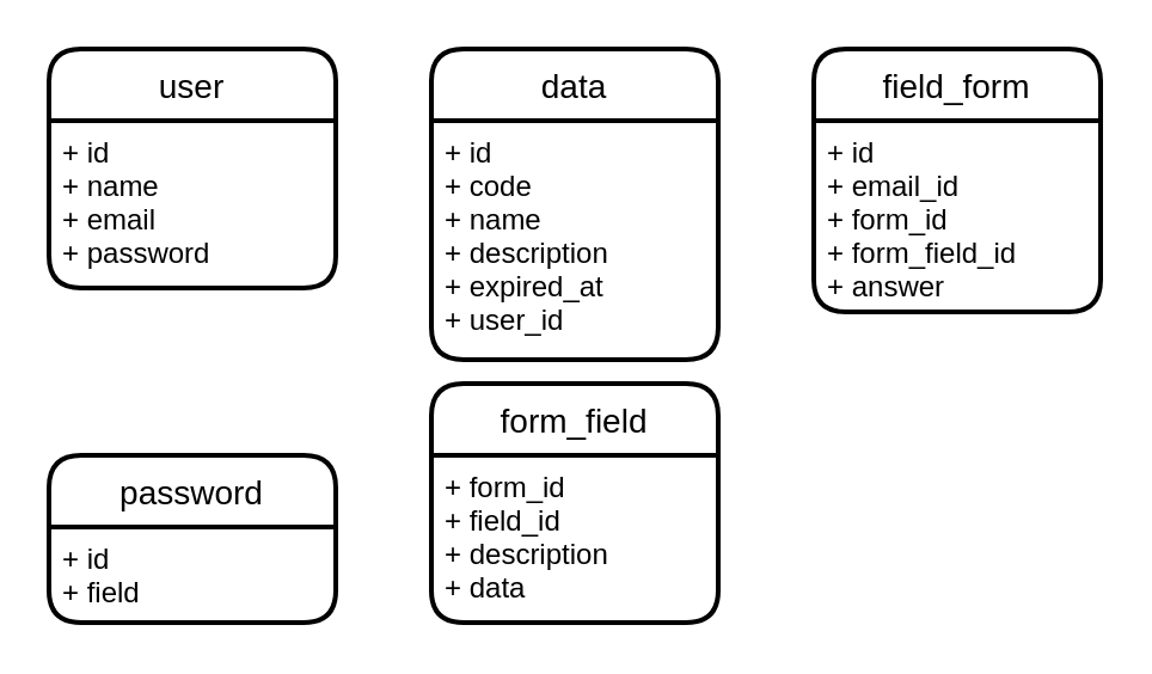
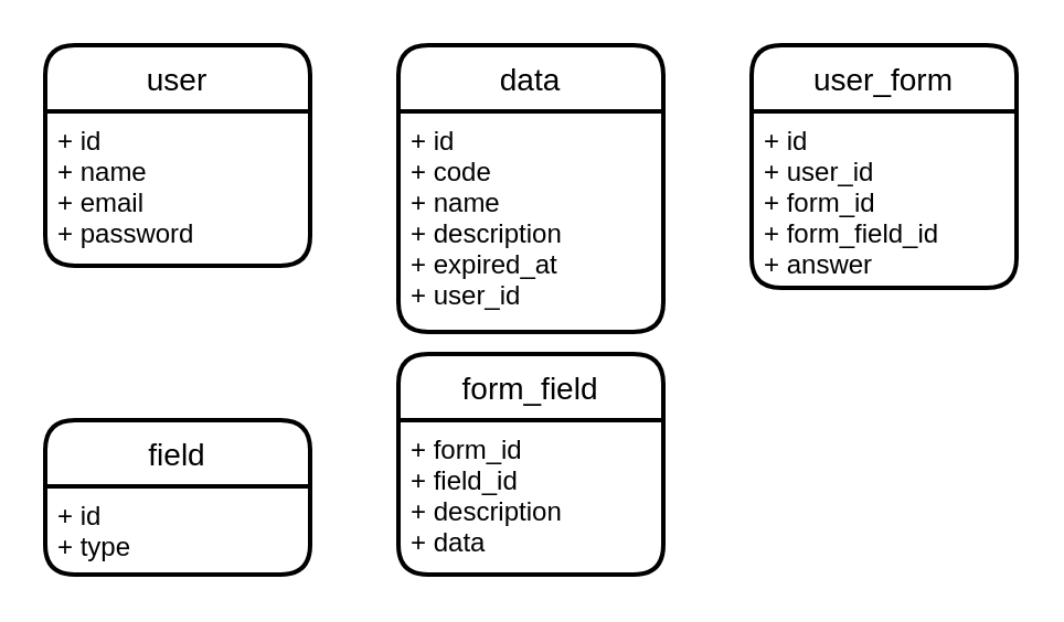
  <mxCell id="0" />
  <mxCell id="1" parent="0" />
  <mxCell id="2" value="user" style="swimlane;childLayout=stackLayout;horizontal=1;startSize=30;horizontalStack=0;rounded=1;fontSize=14;fontStyle=0;strokeWidth=2;resizeParent=0;resizeLast=1;shadow=0;dashed=0;align=center;" parent="1" vertex="1"><mxGeometry x="20" y="20" width="120" height="100" as="geometry"><mxRectangle x="280" y="160" width="60" height="30" as="alternateBounds" /></mxGeometry></mxCell>
  <mxCell id="3" value="+ id&#10;+ name&#10;+ email&#10;+ password" style="align=left;strokeColor=none;fillColor=none;spacingLeft=4;fontSize=12;verticalAlign=top;resizable=0;rotatable=0;part=1;" parent="2" vertex="1"><mxGeometry y="30" width="120" height="70" as="geometry" /></mxCell>
  <mxCell id="4" value="data" style="swimlane;childLayout=stackLayout;horizontal=1;startSize=30;horizontalStack=0;rounded=1;fontSize=14;fontStyle=0;strokeWidth=2;resizeParent=0;resizeLast=1;shadow=0;dashed=0;align=center;" parent="1" vertex="1"><mxGeometry x="180" y="20" width="120" height="130" as="geometry"><mxRectangle x="330" y="310" width="60" height="30" as="alternateBounds" /></mxGeometry></mxCell>
  <mxCell id="5" value="+ id&#10;+ code&#10;+ name&#10;+ description&#10;+ expired_at&#10;+ user_id" style="align=left;strokeColor=none;fillColor=none;spacingLeft=4;fontSize=12;verticalAlign=top;resizable=0;rotatable=0;part=1;" parent="4" vertex="1"><mxGeometry y="30" width="120" height="100" as="geometry" /></mxCell>
- <mxCell id="6" value="password" style="swimlane;childLayout=stackLayout;horizontal=1;startSize=30;horizontalStack=0;rounded=1;fontSize=14;fontStyle=0;strokeWidth=2;resizeParent=0;resizeLast=1;shadow=0;dashed=0;align=center;" parent="1" vertex="1"><mxGeometry x="20" y="190" width="120" height="70" as="geometry" /></mxCell>
- <mxCell id="7" value="+ id&#10;+ field" style="align=left;strokeColor=none;fillColor=none;spacingLeft=4;fontSize=12;verticalAlign=top;resizable=0;rotatable=0;part=1;" parent="6" vertex="1"><mxGeometry y="30" width="120" height="40" as="geometry" /></mxCell>
+ <mxCell id="6" value="field" style="swimlane;childLayout=stackLayout;horizontal=1;startSize=30;horizontalStack=0;rounded=1;fontSize=14;fontStyle=0;strokeWidth=2;resizeParent=0;resizeLast=1;shadow=0;dashed=0;align=center;" parent="1" vertex="1"><mxGeometry x="20" y="190" width="120" height="70" as="geometry" /></mxCell>
+ <mxCell id="7" value="+ id&#10;+ type" style="align=left;strokeColor=none;fillColor=none;spacingLeft=4;fontSize=12;verticalAlign=top;resizable=0;rotatable=0;part=1;" parent="6" vertex="1"><mxGeometry y="30" width="120" height="40" as="geometry" /></mxCell>
  <mxCell id="8" value="form_field" style="swimlane;childLayout=stackLayout;horizontal=1;startSize=30;horizontalStack=0;rounded=1;fontSize=14;fontStyle=0;strokeWidth=2;resizeParent=0;resizeLast=1;shadow=0;dashed=0;align=center;" parent="1" vertex="1"><mxGeometry x="180" y="160" width="120" height="100" as="geometry" /></mxCell>
  <mxCell id="9" value="+ form_id&#10;+ field_id&#10;+ description&#10;+ data" style="align=left;strokeColor=none;fillColor=none;spacingLeft=4;fontSize=12;verticalAlign=top;resizable=0;rotatable=0;part=1;" parent="8" vertex="1"><mxGeometry y="30" width="120" height="70" as="geometry" /></mxCell>
- <mxCell id="10" value="field_form" style="swimlane;childLayout=stackLayout;horizontal=1;startSize=30;horizontalStack=0;rounded=1;fontSize=14;fontStyle=0;strokeWidth=2;resizeParent=0;resizeLast=1;shadow=0;dashed=0;align=center;" parent="1" vertex="1"><mxGeometry x="340" y="20" width="120" height="110" as="geometry"><mxRectangle x="280" y="600" width="150" height="30" as="alternateBounds" /></mxGeometry></mxCell>
- <mxCell id="11" value="+ id&#10;+ email_id&#10;+ form_id&#10;+ form_field_id&#10;+ answer" style="align=left;strokeColor=none;fillColor=none;spacingLeft=4;fontSize=12;verticalAlign=top;resizable=0;rotatable=0;part=1;" parent="10" vertex="1"><mxGeometry y="30" width="120" height="80" as="geometry" /></mxCell>
+ <mxCell id="10" value="user_form" style="swimlane;childLayout=stackLayout;horizontal=1;startSize=30;horizontalStack=0;rounded=1;fontSize=14;fontStyle=0;strokeWidth=2;resizeParent=0;resizeLast=1;shadow=0;dashed=0;align=center;" parent="1" vertex="1"><mxGeometry x="340" y="20" width="120" height="110" as="geometry"><mxRectangle x="280" y="600" width="150" height="30" as="alternateBounds" /></mxGeometry></mxCell>
+ <mxCell id="11" value="+ id&#10;+ user_id&#10;+ form_id&#10;+ form_field_id&#10;+ answer" style="align=left;strokeColor=none;fillColor=none;spacingLeft=4;fontSize=12;verticalAlign=top;resizable=0;rotatable=0;part=1;" parent="10" vertex="1"><mxGeometry y="30" width="120" height="80" as="geometry" /></mxCell>
